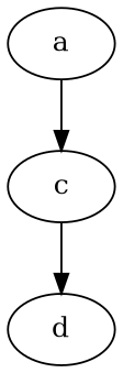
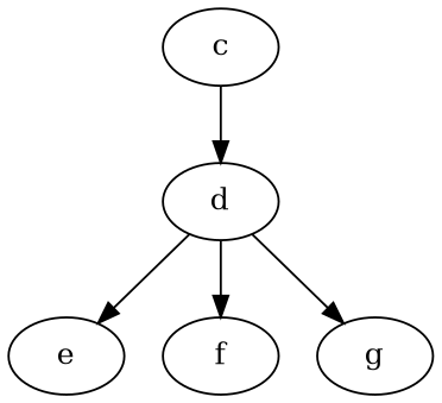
  digraph {
-   a
    c
    d
-   a -> c
+   e
+   f
+   g
    c -> d
+   d -> e
+   d -> f
+   d -> g
  }
